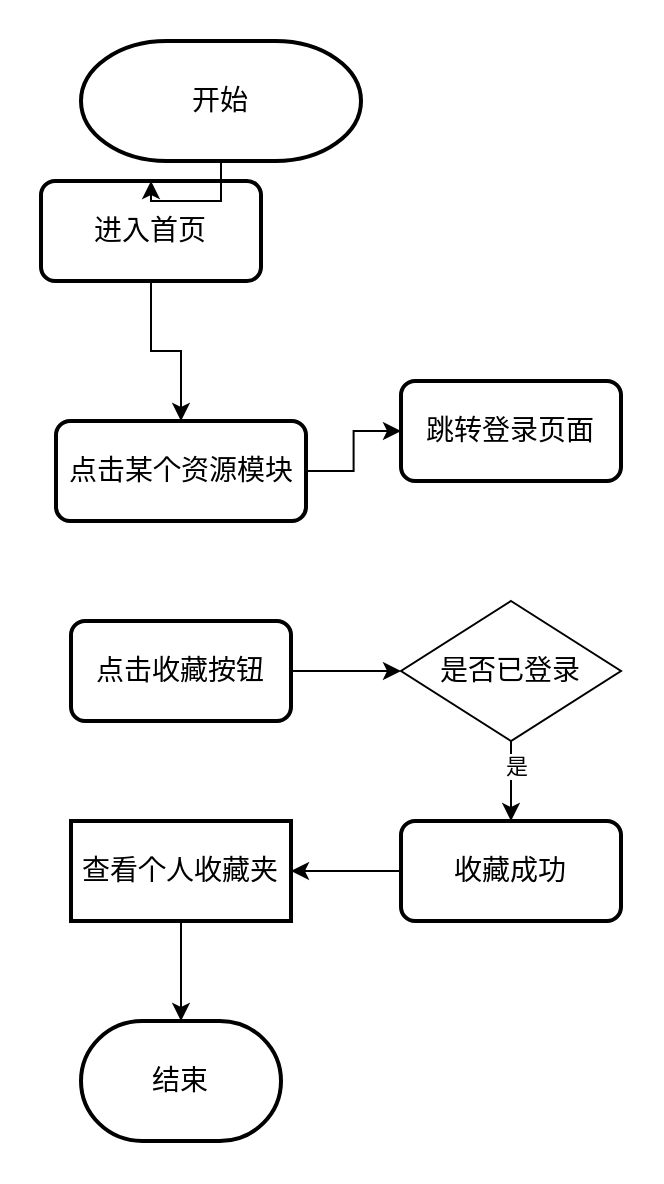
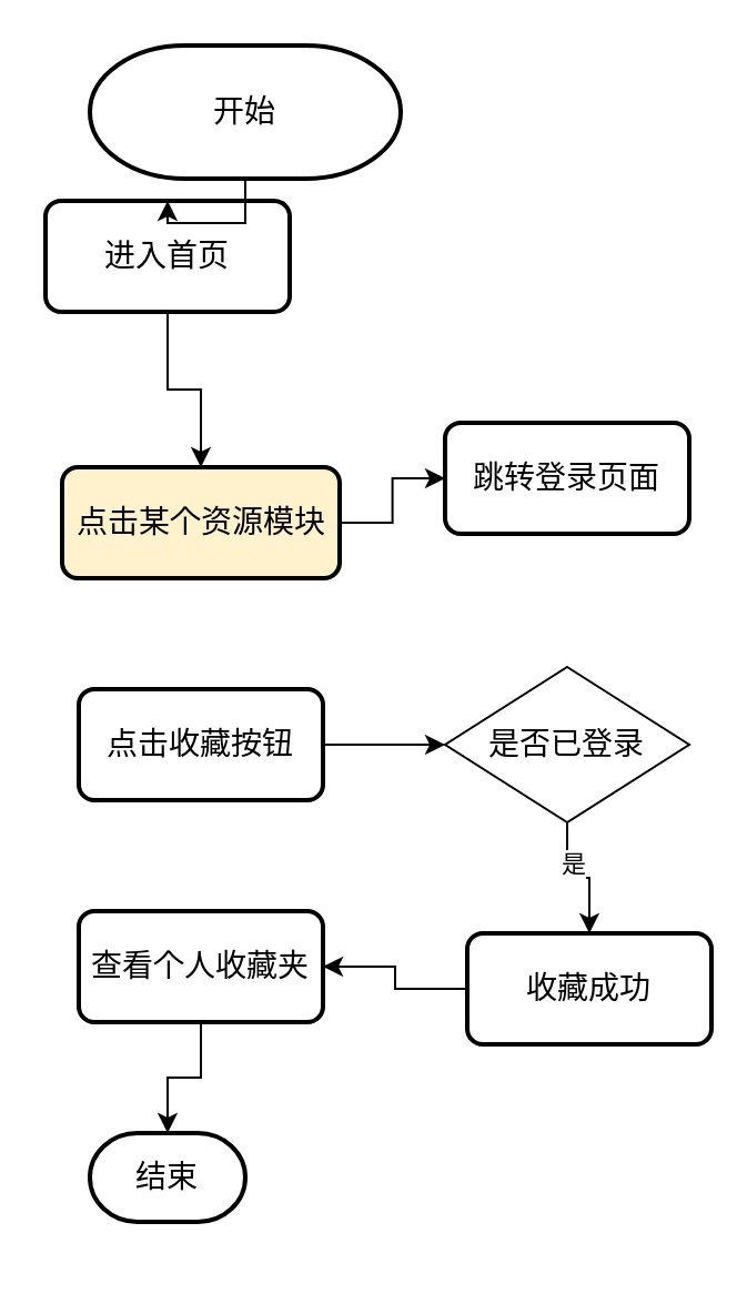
  <mxCell id="0" />
  <mxCell id="1" parent="0" />
  <mxCell id="2" value="" style="edgeStyle=orthogonalEdgeStyle;rounded=0;orthogonalLoop=1;jettySize=auto;html=1;" edge="1" parent="1" source="3" target="8"><mxGeometry relative="1" as="geometry" /></mxCell>
  <mxCell id="3" value="进入首页" style="rounded=1;whiteSpace=wrap;html=1;absoluteArcSize=1;arcSize=14;strokeWidth=2;fontSize=14;" vertex="1" parent="1"><mxGeometry x="20" y="90" width="110" height="50" as="geometry" /></mxCell>
- <mxCell id="4" value="结束" style="strokeWidth=2;html=1;shape=mxgraph.flowchart.terminator;whiteSpace=wrap;fontSize=14;" vertex="1" parent="1"><mxGeometry x="40" y="510" width="100" height="60" as="geometry" /></mxCell>
+ <mxCell id="4" value="结束" style="strokeWidth=2;html=1;shape=mxgraph.flowchart.terminator;whiteSpace=wrap;fontSize=14;" vertex="1" parent="1"><mxGeometry x="40" y="510" width="70" height="40" as="geometry" /></mxCell>
  <mxCell id="5" value="" style="edgeStyle=orthogonalEdgeStyle;rounded=0;orthogonalLoop=1;jettySize=auto;html=1;" edge="1" parent="1" source="6" target="3"><mxGeometry relative="1" as="geometry" /></mxCell>
  <mxCell id="6" value="开始" style="strokeWidth=2;html=1;shape=mxgraph.flowchart.terminator;whiteSpace=wrap;fontSize=14;" vertex="1" parent="1"><mxGeometry x="40" y="20" width="140" height="60" as="geometry" /></mxCell>
  <mxCell id="7" value="" style="edgeStyle=orthogonalEdgeStyle;rounded=0;orthogonalLoop=1;jettySize=auto;html=1;" edge="1" parent="1" source="8" target="14"><mxGeometry relative="1" as="geometry" /></mxCell>
- <mxCell id="8" value="点击某个资源模块" style="rounded=1;whiteSpace=wrap;html=1;absoluteArcSize=1;arcSize=14;strokeWidth=2;fontSize=14;" vertex="1" parent="1"><mxGeometry x="27.5" y="210" width="125" height="50" as="geometry" /></mxCell>
+ <mxCell id="8" value="点击某个资源模块" style="rounded=1;whiteSpace=wrap;html=1;absoluteArcSize=1;arcSize=14;strokeWidth=2;fontSize=14;fillColor=#fff2cc;" vertex="1" parent="1"><mxGeometry x="27.5" y="210" width="125" height="50" as="geometry" /></mxCell>
  <mxCell id="9" value="" style="edgeStyle=orthogonalEdgeStyle;rounded=0;orthogonalLoop=1;jettySize=auto;html=1;" edge="1" parent="1" source="10" target="13"><mxGeometry relative="1" as="geometry" /></mxCell>
  <mxCell id="10" value="点击收藏按钮" style="rounded=1;whiteSpace=wrap;html=1;absoluteArcSize=1;arcSize=14;strokeWidth=2;fontSize=14;" vertex="1" parent="1"><mxGeometry x="35" y="310" width="110" height="50" as="geometry" /></mxCell>
  <mxCell id="11" value="" style="edgeStyle=orthogonalEdgeStyle;rounded=0;orthogonalLoop=1;jettySize=auto;html=1;" edge="1" parent="1" source="13" target="16"><mxGeometry relative="1" as="geometry" /></mxCell>
  <mxCell id="12" value="是" style="edgeLabel;html=1;align=center;verticalAlign=middle;resizable=0;points=[];" vertex="1" connectable="0" parent="11"><mxGeometry x="-0.41" y="2" relative="1" as="geometry"><mxPoint as="offset" /></mxGeometry></mxCell>
  <mxCell id="13" value="是否已登录" style="shape=rhombus;perimeter=rhombusPerimeter;whiteSpace=wrap;html=1;align=center;fontSize=14;" vertex="1" parent="1"><mxGeometry x="200" y="300" width="110" height="70" as="geometry" /></mxCell>
  <mxCell id="14" value="跳转登录页面" style="rounded=1;whiteSpace=wrap;html=1;absoluteArcSize=1;arcSize=14;strokeWidth=2;fontSize=14;" vertex="1" parent="1"><mxGeometry x="200" y="190" width="110" height="50" as="geometry" /></mxCell>
  <mxCell id="15" value="" style="edgeStyle=orthogonalEdgeStyle;rounded=0;orthogonalLoop=1;jettySize=auto;html=1;" edge="1" parent="1" source="16" target="18"><mxGeometry relative="1" as="geometry" /></mxCell>
- <mxCell id="16" value="收藏成功" style="rounded=1;whiteSpace=wrap;html=1;absoluteArcSize=1;arcSize=14;strokeWidth=2;fontSize=14;" vertex="1" parent="1"><mxGeometry x="200" y="410" width="110" height="50" as="geometry" /></mxCell>
+ <mxCell id="16" value="收藏成功" style="rounded=1;whiteSpace=wrap;html=1;absoluteArcSize=1;arcSize=14;strokeWidth=2;fontSize=14;" vertex="1" parent="1"><mxGeometry x="210" y="420" width="110" height="50" as="geometry" /></mxCell>
  <mxCell id="17" value="" style="edgeStyle=orthogonalEdgeStyle;rounded=0;orthogonalLoop=1;jettySize=auto;html=1;" edge="1" parent="1" source="18" target="4"><mxGeometry relative="1" as="geometry" /></mxCell>
- <mxCell id="18" value="查看个人收藏夹" style="whiteSpace=wrap;html=1;absoluteArcSize=1;arcSize=14;strokeWidth=2;fontSize=14;rounded=0;" vertex="1" parent="1"><mxGeometry x="35" y="410" width="110" height="50" as="geometry" /></mxCell>
+ <mxCell id="18" value="查看个人收藏夹" style="rounded=1;whiteSpace=wrap;html=1;absoluteArcSize=1;arcSize=14;strokeWidth=2;fontSize=14;" vertex="1" parent="1"><mxGeometry x="35" y="410" width="110" height="50" as="geometry" /></mxCell>
